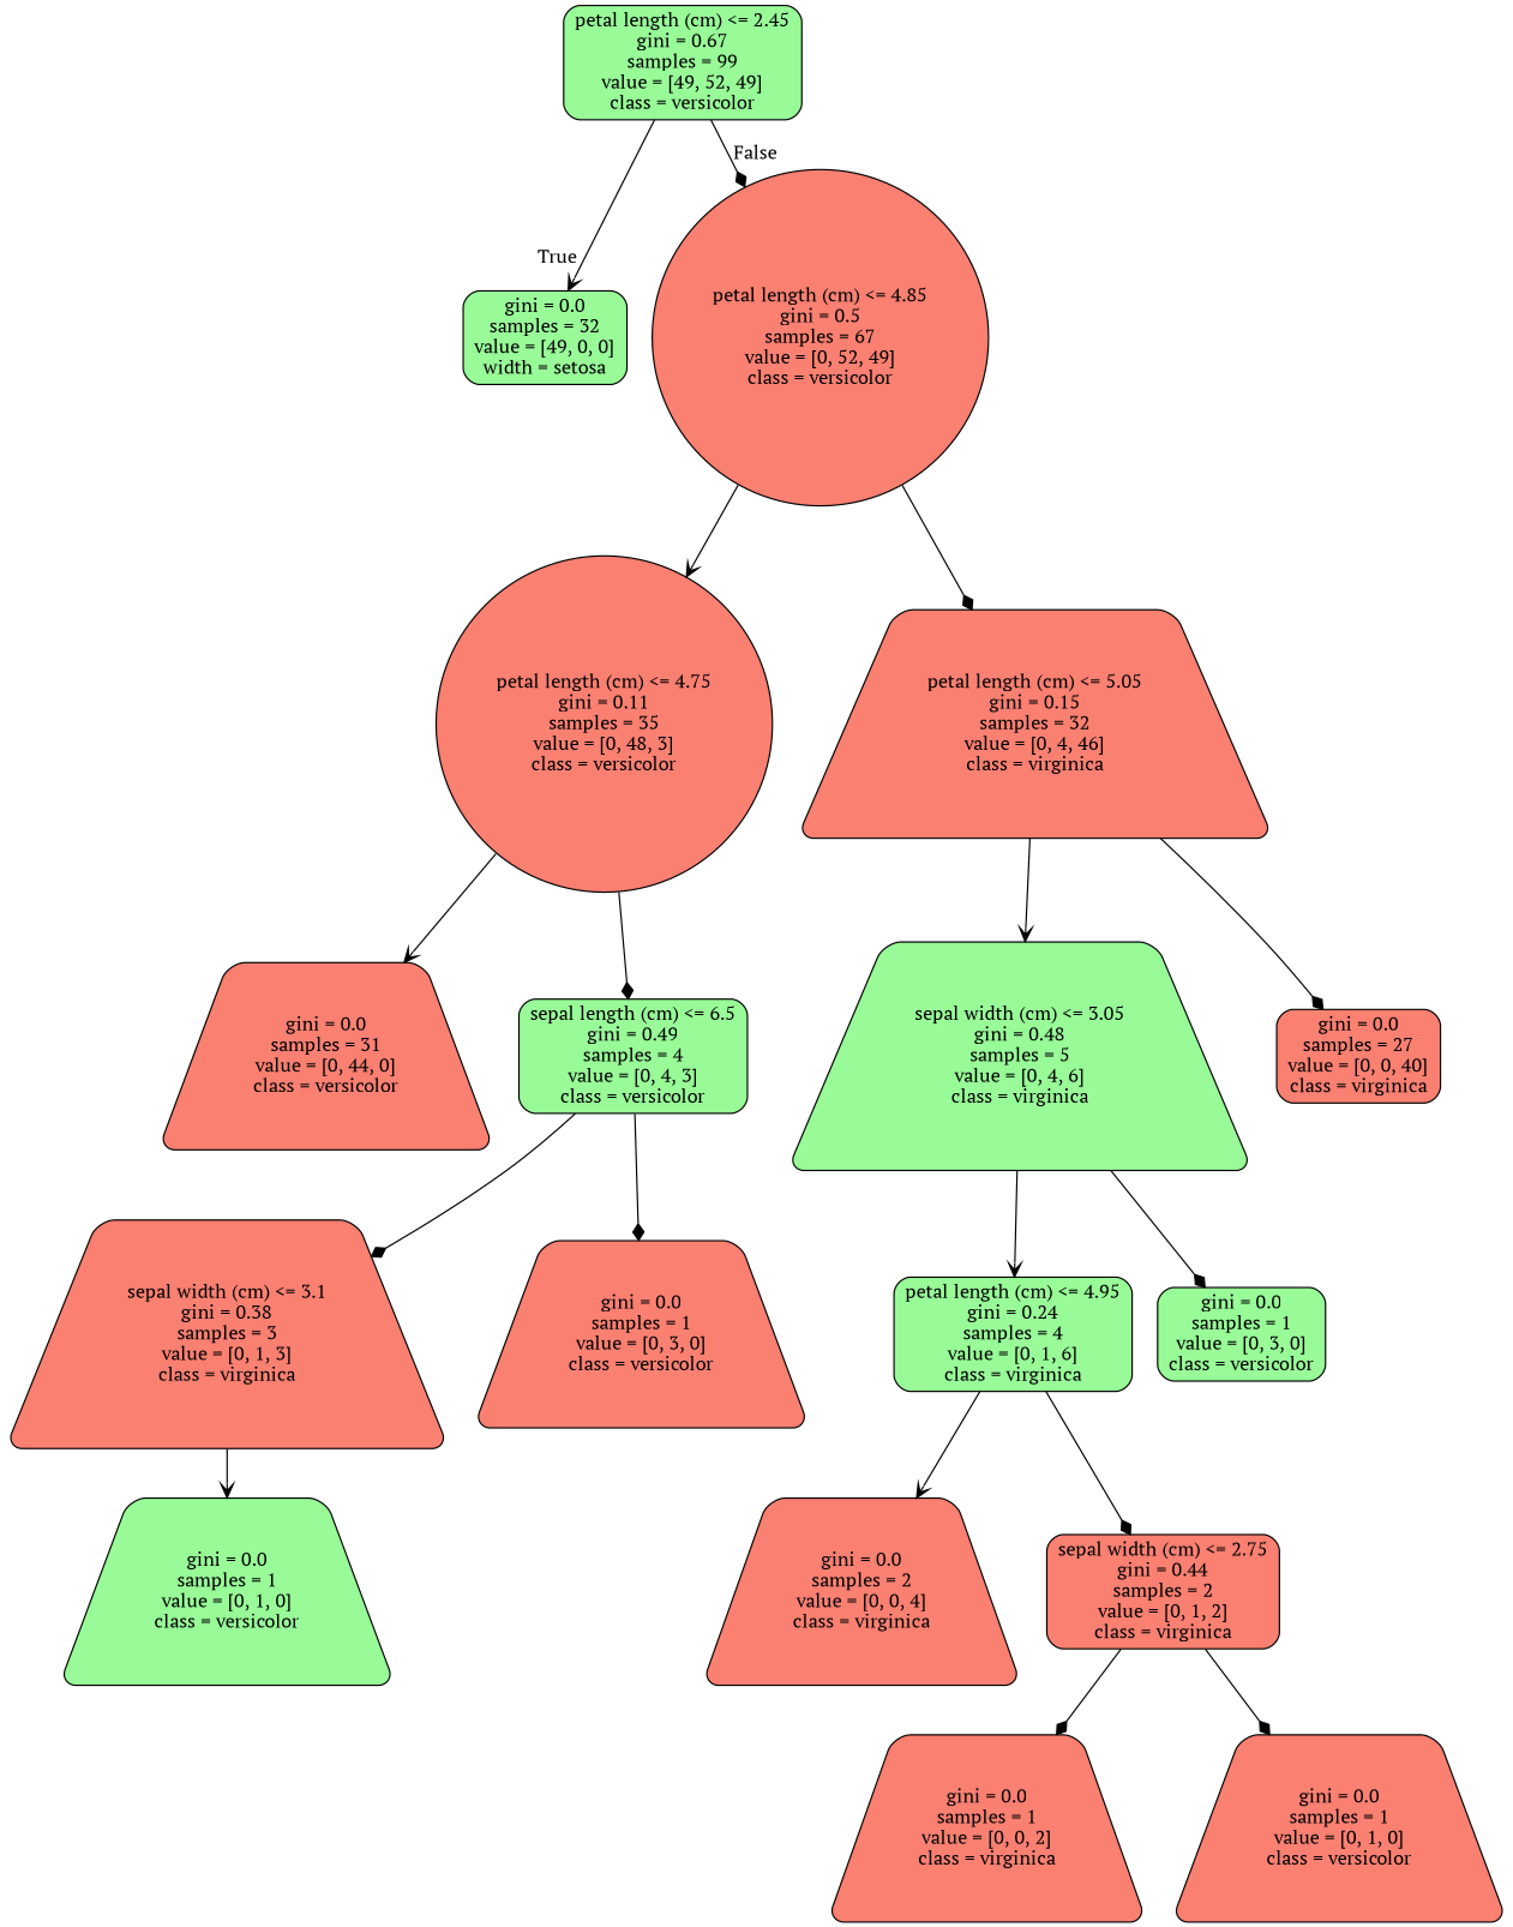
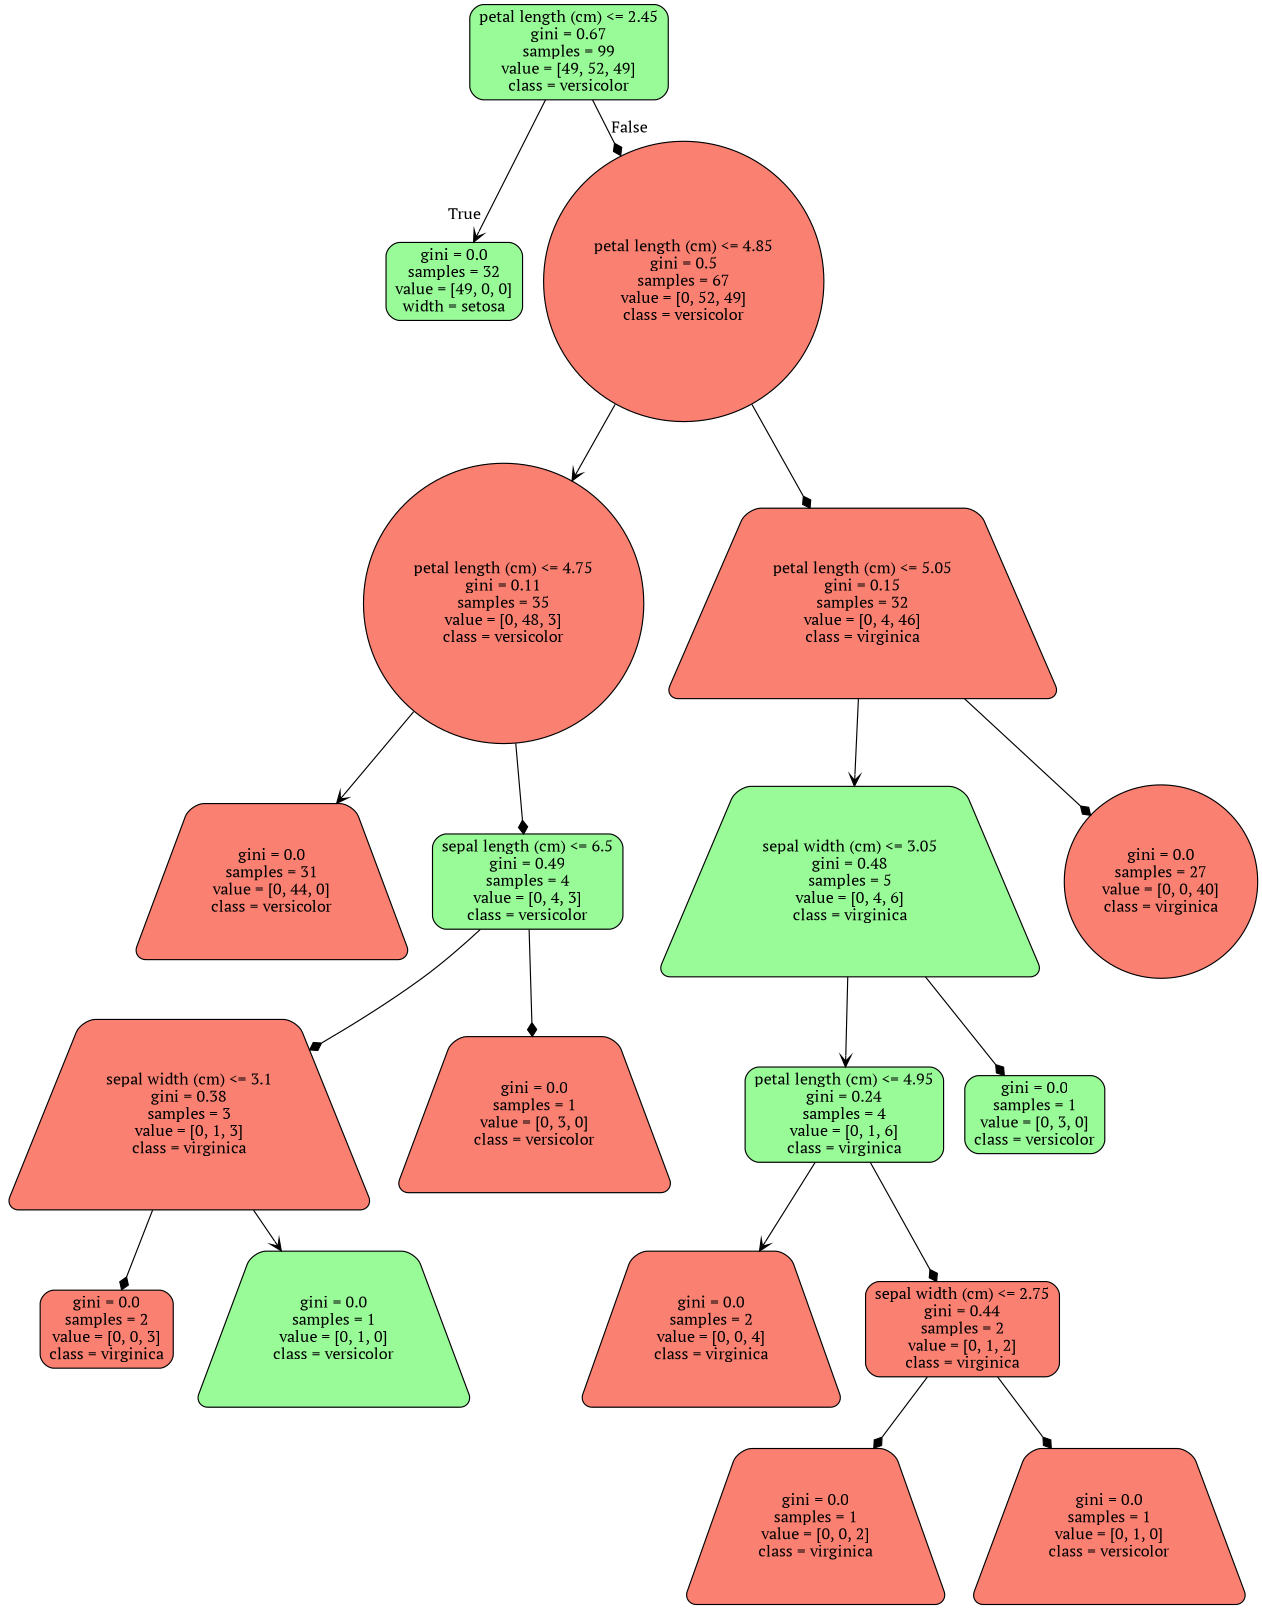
  digraph {
    fontname="PT Serif"
    node [color=black fillcolor=salmon fontname="PT Serif" shape=trapezium style="filled, rounded"]
    edge [arrowhead=diamond fontname="PT Serif"]
    n1 [fillcolor=palegreen label="petal length (cm) <= 2.45\ngini = 0.67\nsamples = 99\nvalue = [49, 52, 49]\nclass = versicolor" shape=box]
    n2 [fillcolor=palegreen label="gini = 0.0\nsamples = 32\nvalue = [49, 0, 0]\nwidth = setosa" shape=box]
    n3 [label="petal length (cm) <= 4.85\ngini = 0.5\nsamples = 67\nvalue = [0, 52, 49]\nclass = versicolor" shape=circle]
    n4 [label="petal length (cm) <= 4.75\ngini = 0.11\nsamples = 35\nvalue = [0, 48, 3]\nclass = versicolor" shape=circle]
    n5 [label="petal length (cm) <= 5.05\ngini = 0.15\nsamples = 32\nvalue = [0, 4, 46]\nclass = virginica"]
    n6 [label="gini = 0.0\nsamples = 31\nvalue = [0, 44, 0]\nclass = versicolor"]
    n7 [fillcolor=palegreen label="sepal length (cm) <= 6.5\ngini = 0.49\nsamples = 4\nvalue = [0, 4, 3]\nclass = versicolor" shape=box]
    n8 [fillcolor=palegreen label="sepal width (cm) <= 3.05\ngini = 0.48\nsamples = 5\nvalue = [0, 4, 6]\nclass = virginica"]
-   n9 [label="gini = 0.0\nsamples = 27\nvalue = [0, 0, 40]\nclass = virginica" shape=box]
+   n9 [label="gini = 0.0\nsamples = 27\nvalue = [0, 0, 40]\nclass = virginica" shape=circle]
    n10 [label="sepal width (cm) <= 3.1\ngini = 0.38\nsamples = 3\nvalue = [0, 1, 3]\nclass = virginica"]
    n11 [label="gini = 0.0\nsamples = 1\nvalue = [0, 3, 0]\nclass = versicolor"]
+   n12 [label="gini = 0.0\nsamples = 2\nvalue = [0, 0, 3]\nclass = virginica" shape=box]
    n13 [fillcolor=palegreen label="gini = 0.0\nsamples = 1\nvalue = [0, 1, 0]\nclass = versicolor"]
    n14 [fillcolor=palegreen label="petal length (cm) <= 4.95\ngini = 0.24\nsamples = 4\nvalue = [0, 1, 6]\nclass = virginica" shape=box]
    n15 [fillcolor=palegreen label="gini = 0.0\nsamples = 1\nvalue = [0, 3, 0]\nclass = versicolor" shape=box]
    n16 [label="gini = 0.0\nsamples = 2\nvalue = [0, 0, 4]\nclass = virginica"]
    n17 [label="sepal width (cm) <= 2.75\ngini = 0.44\nsamples = 2\nvalue = [0, 1, 2]\nclass = virginica" shape=box]
    n18 [label="gini = 0.0\nsamples = 1\nvalue = [0, 0, 2]\nclass = virginica"]
    n19 [label="gini = 0.0\nsamples = 1\nvalue = [0, 1, 0]\nclass = versicolor"]
    n1 -> n2 [arrowhead=vee headlabel=True labelangle=45 labeldistance=2.5]
    n1 -> n3 [headlabel=False labelangle=-45 labeldistance=2.5]
    n3 -> n4 [arrowhead=vee]
    n3 -> n5
    n4 -> n6 [arrowhead=vee]
    n4 -> n7
    n5 -> n8 [arrowhead=vee]
    n5 -> n9
    n7 -> n10
    n7 -> n11
    n8 -> n14 [arrowhead=vee]
    n8 -> n15
+   n10 -> n12
    n10 -> n13 [arrowhead=vee]
    n14 -> n16 [arrowhead=vee]
    n14 -> n17
    n17 -> n18
    n17 -> n19
  }
